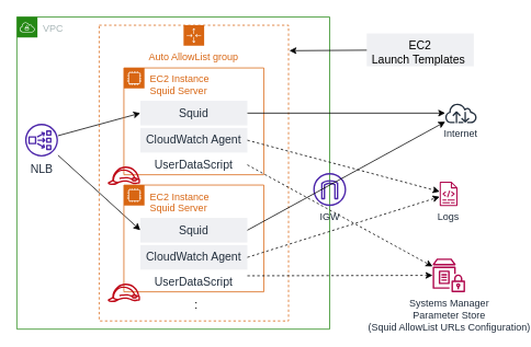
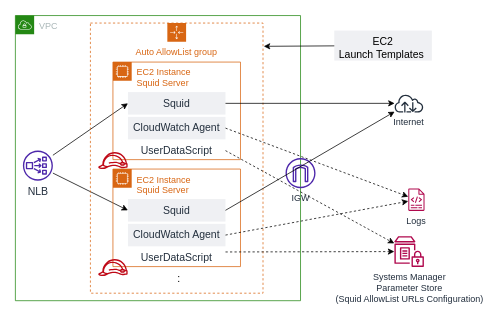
  <mxCell id="0" />
  <mxCell id="1" parent="0" />
  <mxCell id="2" value="VPC" style="points=[[0,0],[0.25,0],[0.5,0],[0.75,0],[1,0],[1,0.25],[1,0.5],[1,0.75],[1,1],[0.75,1],[0.5,1],[0.25,1],[0,1],[0,0.75],[0,0.5],[0,0.25]];outlineConnect=0;gradientColor=none;html=1;whiteSpace=wrap;fontSize=12;fontStyle=0;container=1;pointerEvents=0;collapsible=0;recursiveResize=0;shape=mxgraph.aws4.group;grIcon=mxgraph.aws4.group_vpc;strokeColor=#248814;fillColor=none;verticalAlign=top;align=left;spacingLeft=30;fontColor=#AAB7B8;dashed=0;" vertex="1" parent="1"><mxGeometry x="20" y="20" width="380" height="380" as="geometry" /></mxCell>
  <mxCell id="3" value="IGW&lt;br&gt;" style="sketch=0;outlineConnect=0;fontColor=#232F3E;gradientColor=none;fillColor=#4D27AA;strokeColor=none;dashed=0;verticalLabelPosition=bottom;verticalAlign=top;align=center;html=1;fontSize=12;fontStyle=0;aspect=fixed;pointerEvents=1;shape=mxgraph.aws4.internet_gateway;" vertex="1" parent="2"><mxGeometry x="360" y="190" width="40" height="40" as="geometry" /></mxCell>
- <mxCell id="4" value="&lt;font style=&quot;font-size: 14px&quot;&gt;NLB&lt;/font&gt;" style="sketch=0;outlineConnect=0;fontColor=#232F3E;gradientColor=none;fillColor=#4D27AA;strokeColor=none;dashed=0;verticalLabelPosition=bottom;verticalAlign=top;align=center;html=1;fontSize=12;fontStyle=0;aspect=fixed;pointerEvents=1;shape=mxgraph.aws4.network_load_balancer;" vertex="1" parent="2"><mxGeometry x="10" y="130" width="40" height="40" as="geometry" /></mxCell>
+ <mxCell id="4" value="&lt;font style=&quot;font-size: 14px&quot;&gt;NLB&lt;/font&gt;" style="sketch=0;outlineConnect=0;fontColor=#232F3E;gradientColor=none;fillColor=#4D27AA;strokeColor=none;dashed=0;verticalLabelPosition=bottom;verticalAlign=top;align=center;html=1;fontSize=12;fontStyle=0;aspect=fixed;pointerEvents=1;shape=mxgraph.aws4.network_load_balancer;" vertex="1" parent="2"><mxGeometry x="10" y="180" width="40" height="40" as="geometry" /></mxCell>
  <mxCell id="5" style="edgeStyle=none;rounded=0;orthogonalLoop=1;jettySize=auto;html=1;entryX=0;entryY=0.5;entryDx=0;entryDy=0;fontSize=14;" edge="1" parent="1" source="4" target="9"><mxGeometry relative="1" as="geometry" /></mxCell>
  <mxCell id="6" style="edgeStyle=none;rounded=0;orthogonalLoop=1;jettySize=auto;html=1;entryX=0;entryY=0.5;entryDx=0;entryDy=0;fontSize=14;" edge="1" parent="1" source="4" target="14"><mxGeometry relative="1" as="geometry"><mxPoint x="170" y="250" as="targetPoint" /></mxGeometry></mxCell>
  <mxCell id="7" value="EC2 Instance&lt;br&gt;Squid Server" style="points=[[0,0],[0.25,0],[0.5,0],[0.75,0],[1,0],[1,0.25],[1,0.5],[1,0.75],[1,1],[0.75,1],[0.5,1],[0.25,1],[0,1],[0,0.75],[0,0.5],[0,0.25]];outlineConnect=0;gradientColor=none;html=1;whiteSpace=wrap;fontSize=12;fontStyle=0;container=1;pointerEvents=0;collapsible=0;recursiveResize=0;shape=mxgraph.aws4.group;grIcon=mxgraph.aws4.group_ec2_instance_contents;strokeColor=#D86613;fillColor=none;verticalAlign=top;align=left;spacingLeft=30;fontColor=#D86613;dashed=0;" vertex="1" parent="1"><mxGeometry x="150" y="82" width="170" height="130" as="geometry" /></mxCell>
  <mxCell id="8" value="Auto AllowList group" style="points=[[0,0],[0.25,0],[0.5,0],[0.75,0],[1,0],[1,0.25],[1,0.5],[1,0.75],[1,1],[0.75,1],[0.5,1],[0.25,1],[0,1],[0,0.75],[0,0.5],[0,0.25]];outlineConnect=0;gradientColor=none;html=1;whiteSpace=wrap;fontSize=12;fontStyle=0;container=1;pointerEvents=0;collapsible=0;recursiveResize=0;shape=mxgraph.aws4.groupCenter;grIcon=mxgraph.aws4.group_auto_scaling_group;grStroke=1;strokeColor=#D86613;fillColor=none;verticalAlign=top;align=center;fontColor=#D86613;dashed=1;spacingTop=25;" vertex="1" parent="1"><mxGeometry x="120" y="30" width="230" height="360" as="geometry" /></mxCell>
  <mxCell id="9" value="Squid" style="fillColor=#EFF0F3;strokeColor=none;dashed=0;verticalAlign=top;fontStyle=0;fontColor=#232F3D;fontSize=14;" vertex="1" parent="8"><mxGeometry x="50" y="92" width="130" height="30" as="geometry" /></mxCell>
  <mxCell id="10" value="CloudWatch Agent" style="fillColor=#EFF0F3;strokeColor=none;dashed=0;verticalAlign=top;fontStyle=0;fontColor=#232F3D;fontSize=14;" vertex="1" parent="8"><mxGeometry x="50" y="125" width="130" height="30" as="geometry" /></mxCell>
  <mxCell id="11" value="" style="sketch=0;outlineConnect=0;fontColor=#232F3E;gradientColor=none;fillColor=#BF0816;strokeColor=none;dashed=0;verticalLabelPosition=bottom;verticalAlign=top;align=center;html=1;fontSize=12;fontStyle=0;aspect=fixed;pointerEvents=1;shape=mxgraph.aws4.role;" vertex="1" parent="8"><mxGeometry x="10" y="172" width="40" height="22.56" as="geometry" /></mxCell>
  <mxCell id="12" value="UserDataScript" style="fillColor=none;strokeColor=none;dashed=0;verticalAlign=top;fontStyle=0;fontColor=#232F3D;fontSize=14;" vertex="1" parent="8"><mxGeometry x="50" y="155" width="130" height="30" as="geometry" /></mxCell>
  <mxCell id="13" value="EC2 Instance&lt;br&gt;Squid Server" style="points=[[0,0],[0.25,0],[0.5,0],[0.75,0],[1,0],[1,0.25],[1,0.5],[1,0.75],[1,1],[0.75,1],[0.5,1],[0.25,1],[0,1],[0,0.75],[0,0.5],[0,0.25]];outlineConnect=0;gradientColor=none;html=1;whiteSpace=wrap;fontSize=12;fontStyle=0;container=1;pointerEvents=0;collapsible=0;recursiveResize=0;shape=mxgraph.aws4.group;grIcon=mxgraph.aws4.group_ec2_instance_contents;strokeColor=#D86613;fillColor=none;verticalAlign=top;align=left;spacingLeft=30;fontColor=#D86613;dashed=0;" vertex="1" parent="8"><mxGeometry x="30" y="194.56" width="170" height="130" as="geometry" /></mxCell>
  <mxCell id="14" value="Squid" style="fillColor=#EFF0F3;strokeColor=none;dashed=0;verticalAlign=top;fontStyle=0;fontColor=#232F3D;fontSize=14;" vertex="1" parent="8"><mxGeometry x="50" y="234.56" width="130" height="30" as="geometry" /></mxCell>
  <mxCell id="15" value="CloudWatch Agent" style="fillColor=#EFF0F3;strokeColor=none;dashed=0;verticalAlign=top;fontStyle=0;fontColor=#232F3D;fontSize=14;" vertex="1" parent="8"><mxGeometry x="50" y="267.56" width="130" height="30" as="geometry" /></mxCell>
  <mxCell id="16" value="" style="sketch=0;outlineConnect=0;fontColor=#232F3E;gradientColor=none;fillColor=#BF0816;strokeColor=none;dashed=0;verticalLabelPosition=bottom;verticalAlign=top;align=center;html=1;fontSize=12;fontStyle=0;aspect=fixed;pointerEvents=1;shape=mxgraph.aws4.role;" vertex="1" parent="8"><mxGeometry x="10" y="314.56" width="40" height="22.56" as="geometry" /></mxCell>
  <mxCell id="17" value="UserDataScript" style="fillColor=none;strokeColor=none;dashed=0;verticalAlign=top;fontStyle=0;fontColor=#232F3D;fontSize=14;" vertex="1" parent="8"><mxGeometry x="50" y="297.56" width="130" height="30" as="geometry" /></mxCell>
  <mxCell id="18" value=":" style="rounded=0;whiteSpace=wrap;html=1;fontSize=14;fillColor=none;strokeColor=none;" vertex="1" parent="8"><mxGeometry x="93" y="324.56" width="50" height="30" as="geometry" /></mxCell>
  <mxCell id="19" value="EC2&#10;Launch Templates " style="fillColor=#eff0f3;strokeColor=none;dashed=0;verticalAlign=top;fontStyle=0;fontSize=14;" vertex="1" parent="1"><mxGeometry x="445" y="40" width="130" height="40" as="geometry" /></mxCell>
  <mxCell id="20" style="rounded=0;orthogonalLoop=1;jettySize=auto;html=1;fontSize=14;" edge="1" parent="1" source="19"><mxGeometry relative="1" as="geometry"><mxPoint x="351" y="61" as="targetPoint" /></mxGeometry></mxCell>
  <mxCell id="21" value="Systems Manager&lt;br&gt;Parameter Store&lt;br&gt;(Squid AllowList URLs Configuration)" style="sketch=0;outlineConnect=0;fontColor=#232F3E;gradientColor=none;fillColor=#B0084D;strokeColor=none;dashed=1;verticalLabelPosition=bottom;verticalAlign=top;align=center;html=1;fontSize=12;fontStyle=0;aspect=fixed;pointerEvents=1;shape=mxgraph.aws4.parameter_store;" vertex="1" parent="1"><mxGeometry x="525" y="314" width="39.42" height="41" as="geometry" /></mxCell>
  <mxCell id="22" style="edgeStyle=none;rounded=0;orthogonalLoop=1;jettySize=auto;html=1;fontSize=14;dashed=1;exitX=1;exitY=0.25;exitDx=0;exitDy=0;" edge="1" parent="1" source="17" target="21"><mxGeometry relative="1" as="geometry"><mxPoint x="475" y="326" as="sourcePoint" /></mxGeometry></mxCell>
  <mxCell id="23" style="edgeStyle=none;rounded=0;orthogonalLoop=1;jettySize=auto;html=1;fontSize=14;dashed=1;exitX=1;exitY=0.5;exitDx=0;exitDy=0;" edge="1" parent="1" source="12" target="21"><mxGeometry relative="1" as="geometry"><mxPoint x="300" y="252.5" as="sourcePoint" /><mxPoint x="465.29" y="307.319" as="targetPoint" /></mxGeometry></mxCell>
- <mxCell id="24" value="Internet" style="sketch=0;outlineConnect=0;fontColor=#232F3E;gradientColor=none;fillColor=#232F3D;strokeColor=none;dashed=0;verticalLabelPosition=bottom;verticalAlign=top;align=center;html=1;fontSize=12;fontStyle=0;aspect=fixed;pointerEvents=1;shape=mxgraph.aws4.internet;" vertex="1" parent="1"><mxGeometry x="539.42" y="124.69" width="40" height="24.62" as="geometry" /></mxCell>
+ <mxCell id="24" value="Internet" style="sketch=0;outlineConnect=0;fontColor=#232F3E;gradientColor=none;fillColor=#232F3D;strokeColor=none;dashed=0;verticalLabelPosition=bottom;verticalAlign=top;align=center;html=1;fontSize=12;fontStyle=0;aspect=fixed;pointerEvents=1;shape=mxgraph.aws4.internet;" vertex="1" parent="1"><mxGeometry x="524.42" y="124.69" width="40" height="24.62" as="geometry" /></mxCell>
  <mxCell id="25" style="edgeStyle=none;rounded=0;orthogonalLoop=1;jettySize=auto;html=1;fontSize=14;" edge="1" parent="1" source="9" target="24"><mxGeometry relative="1" as="geometry"><mxPoint x="460" y="170" as="targetPoint" /></mxGeometry></mxCell>
  <mxCell id="26" style="edgeStyle=none;rounded=0;orthogonalLoop=1;jettySize=auto;html=1;fontSize=14;exitX=1;exitY=0.5;exitDx=0;exitDy=0;" edge="1" parent="1" source="14" target="24"><mxGeometry relative="1" as="geometry"><mxPoint x="460" y="180" as="targetPoint" /><mxPoint x="300" y="237.5" as="sourcePoint" /></mxGeometry></mxCell>
- <mxCell id="27" value="Logs" style="sketch=0;outlineConnect=0;fontColor=#232F3E;gradientColor=none;fillColor=#B0084D;strokeColor=none;dashed=0;verticalLabelPosition=bottom;verticalAlign=top;align=center;html=1;fontSize=12;fontStyle=0;aspect=fixed;pointerEvents=1;shape=mxgraph.aws4.logs;" vertex="1" parent="1"><mxGeometry x="524.42" y="220.56" width="40" height="29.74" as="geometry" /></mxCell>
+ <mxCell id="27" value="Logs" style="sketch=0;outlineConnect=0;fontColor=#232F3E;gradientColor=none;fillColor=#B0084D;strokeColor=none;dashed=0;verticalLabelPosition=bottom;verticalAlign=top;align=center;html=1;fontSize=12;fontStyle=0;aspect=fixed;pointerEvents=1;shape=mxgraph.aws4.logs;" vertex="1" parent="1"><mxGeometry x="534.42" y="250.56" width="40" height="29.74" as="geometry" /></mxCell>
  <mxCell id="28" style="edgeStyle=none;rounded=0;orthogonalLoop=1;jettySize=auto;html=1;fontSize=14;dashed=1;exitX=1;exitY=0.5;exitDx=0;exitDy=0;" edge="1" parent="1" source="10" target="27"><mxGeometry relative="1" as="geometry"><mxPoint x="277.834" y="170" as="sourcePoint" /><mxPoint x="500" y="271.496" as="targetPoint" /></mxGeometry></mxCell>
  <mxCell id="29" style="edgeStyle=none;rounded=0;orthogonalLoop=1;jettySize=auto;html=1;fontSize=14;dashed=1;exitX=1;exitY=0.5;exitDx=0;exitDy=0;" edge="1" parent="1" source="15" target="27"><mxGeometry relative="1" as="geometry"><mxPoint x="300" y="252.5" as="sourcePoint" /><mxPoint x="499.42" y="210.187" as="targetPoint" /></mxGeometry></mxCell>
